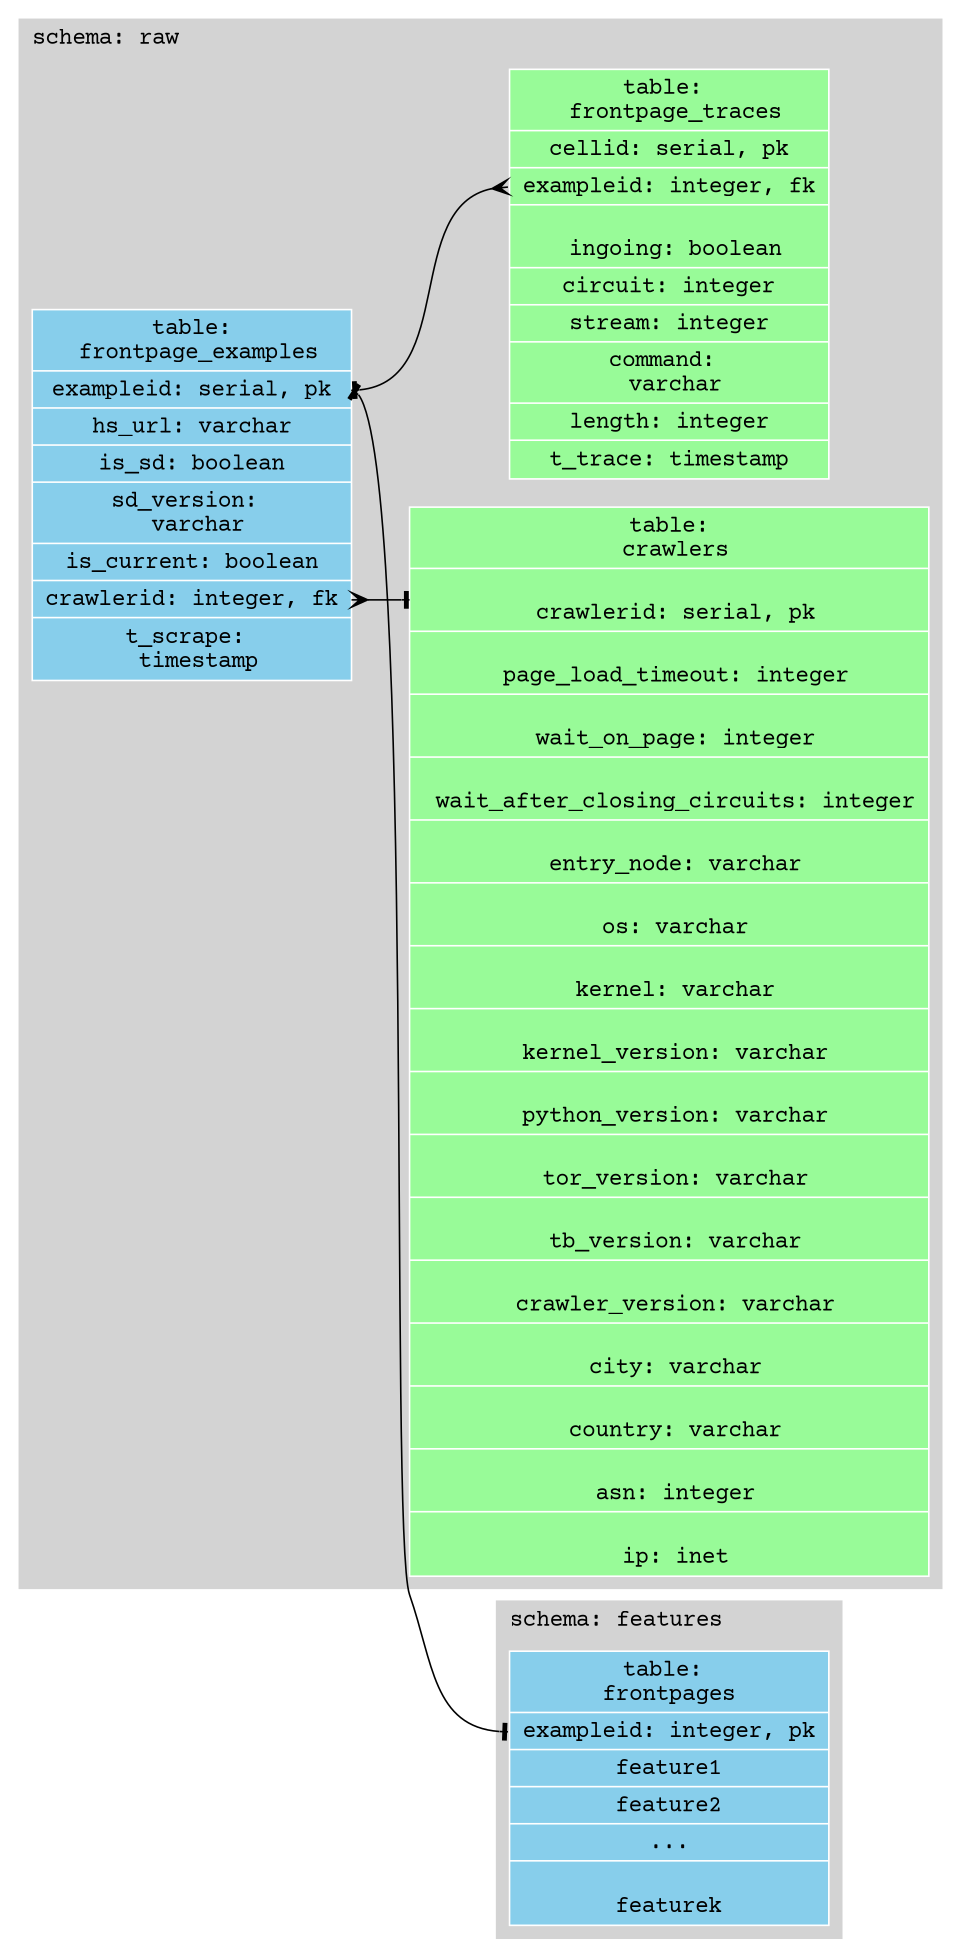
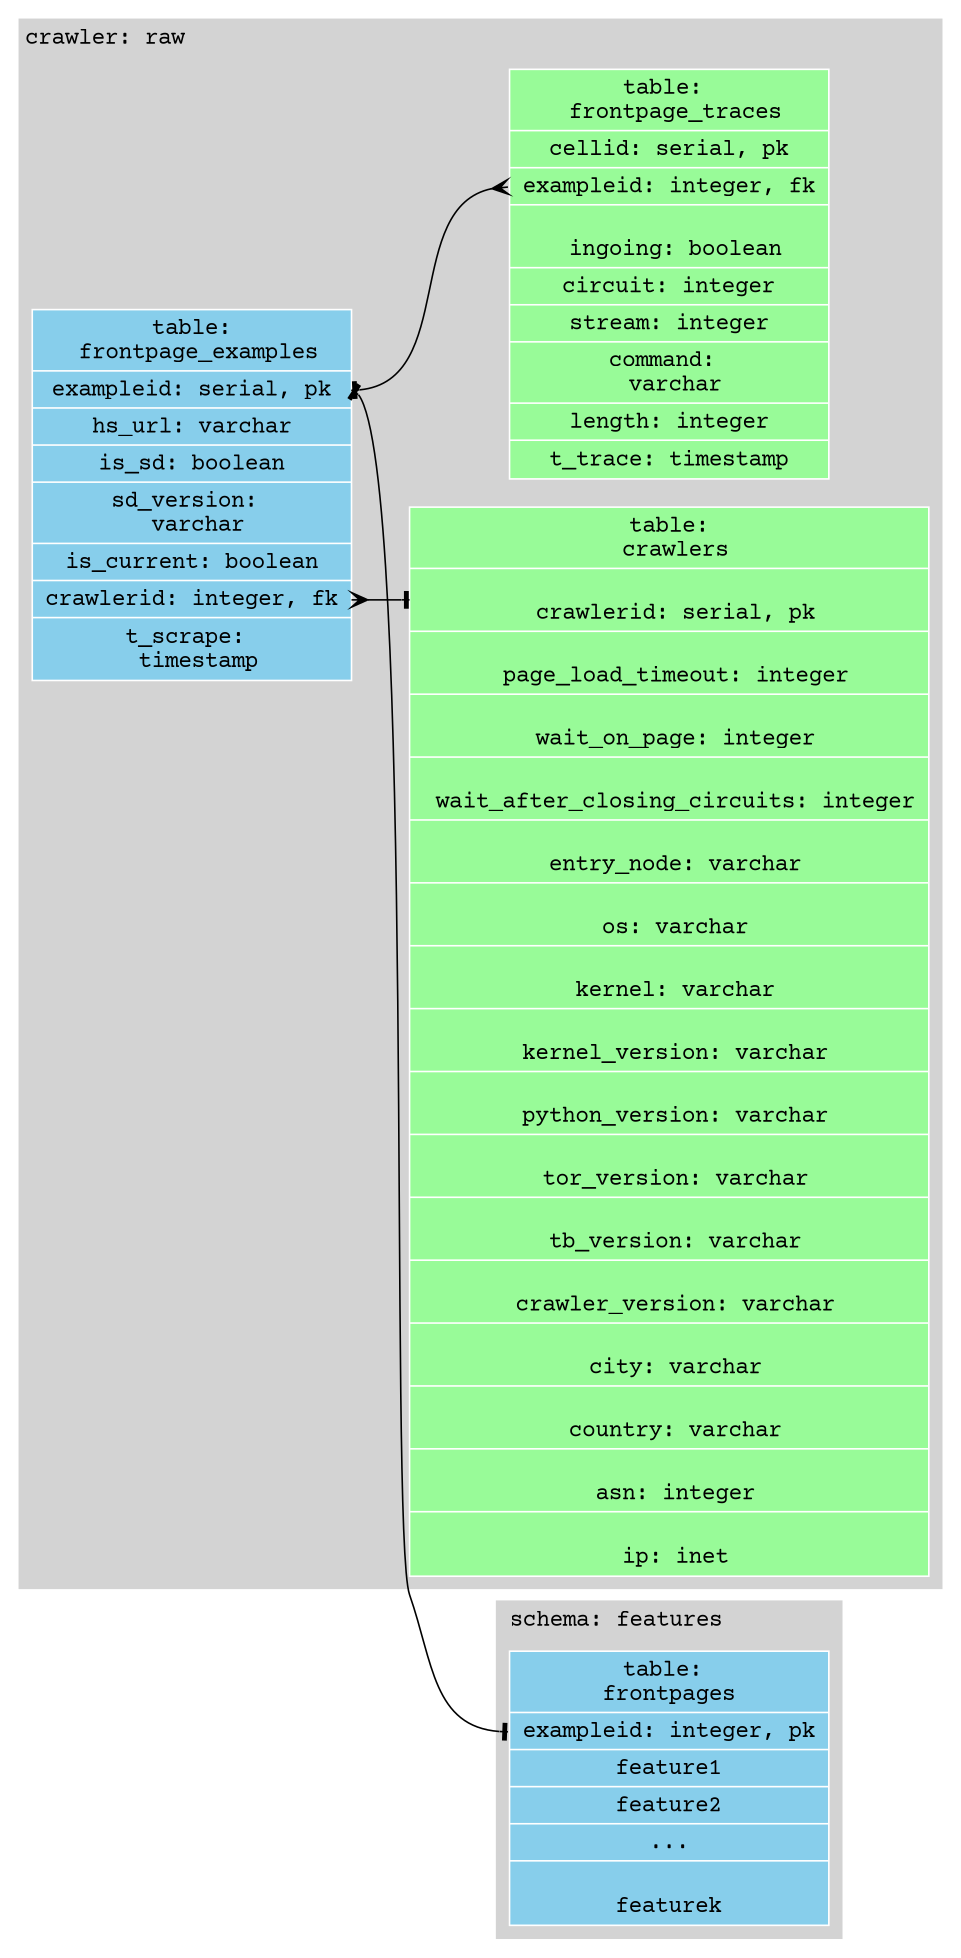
  digraph {
    rankdir=LR
    splines=true
    fontname="Courier Prime"
    node [color=white shape=record style=filled fillcolor=skyblue fontname="Courier Prime"]
    edge [arrowhead=tee arrowtail=tee dir=both headport=f0 tailport=f0 fontname="Courier Prime"]
    n1 [label="table: \nfrontpages|<f0> exampleid: integer, pk|<f1> feature1|<f2>feature2|<f3>...|<f4>\nfeaturek"]
    n2 [label="table:\n  frontpage_examples|<f0> exampleid: serial, pk\n  |<f1> hs_url: varchar|<f2>is_sd: boolean|<f3>sd_version: \n  varchar|<f4>is_current: boolean|<f5>crawlerid: integer, fk|<f6>t_scrape: \n  timestamp"]
    n3 [label="table: \n  frontpage_traces|<f0> cellid: serial, pk|<f1>exampleid: integer, fk|<f2>\n  ingoing: boolean|<f3>circuit: integer|<f4>stream: integer|<f5>command: \n  varchar|<f6>length: integer|<f7>t_trace: timestamp" fillcolor=palegreen]
    n4 [label="table:\n  crawlers|<f0>\n  crawlerid: serial, pk|<f1>\n  page_load_timeout: integer|<f2>\n  wait_on_page: integer|<f3>\n  wait_after_closing_circuits: integer|<f4>\n  entry_node: varchar|<f5>\n  os: varchar|<f6>\n  kernel: varchar|<f7>\n  kernel_version: varchar|<f8>\n  python_version: varchar|<f9>\n  tor_version: varchar|<f10>\n  tb_version: varchar|<f11>\n  crawler_version: varchar|<f12>\n  city: varchar|<f13>\n  country: varchar|<f14>\n  asn: integer|<f15>\n  ip: inet" fillcolor=palegreen]
    subgraph cluster_1 {
      color=lightgrey
      label="schema: features"
      labeljust=l
      style=filled
      n1
    }
    subgraph cluster_2 {
      color=lightgrey
-     label="schema: raw"
+     label="crawler: raw"
      labeljust=l
      style=filled
      n2
      n3
      n4
    }
    n2 -> n1
    n2 -> n3 [arrowhead=crow headport=f1]
    n2 -> n4 [arrowtail=crow tailport=f5]
  }
